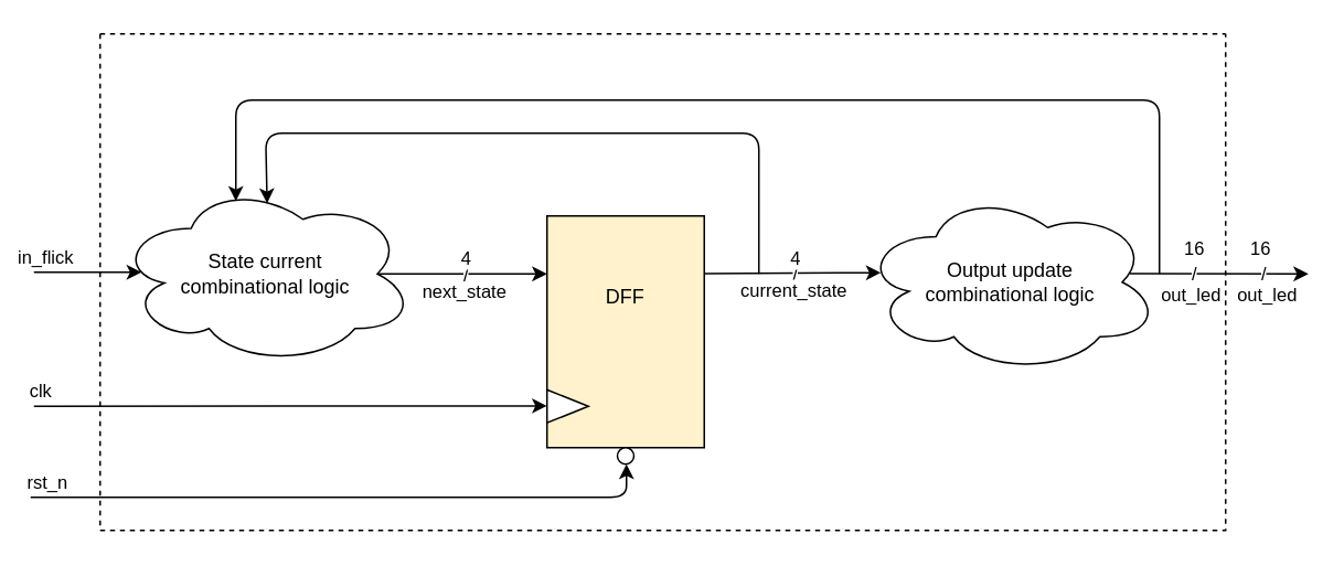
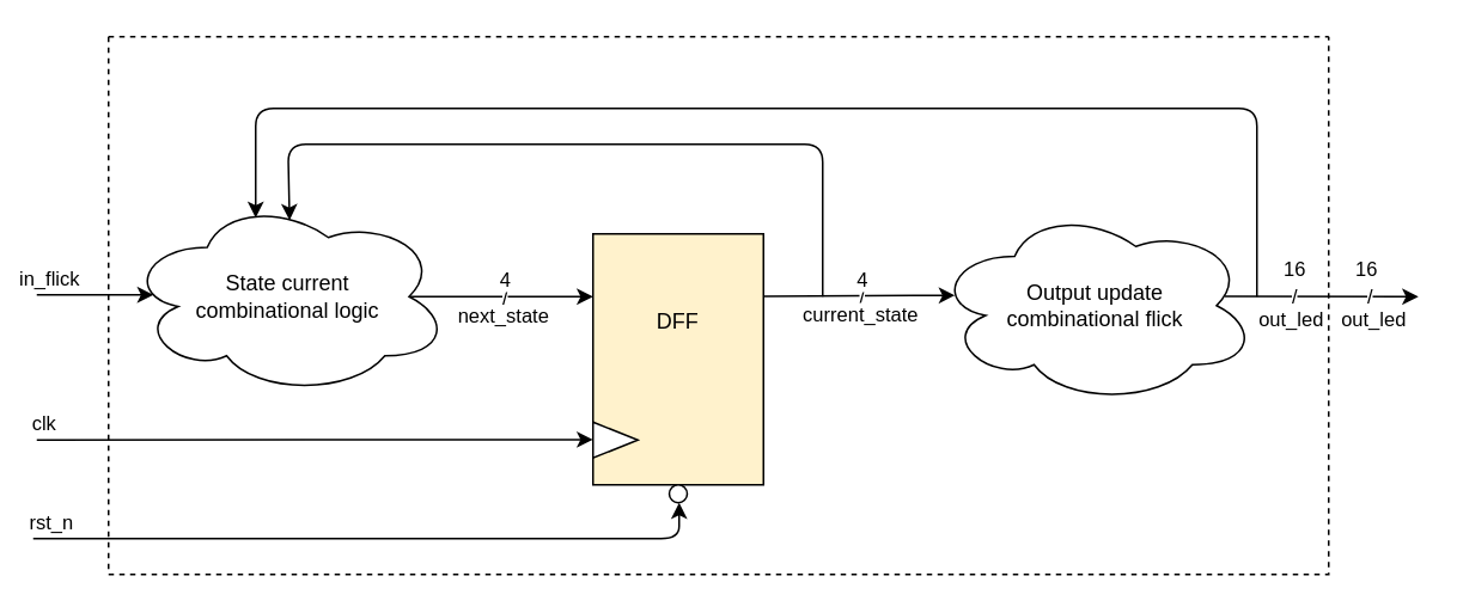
  <mxCell id="0" />
  <mxCell id="1" parent="0" />
  <mxCell id="2" value="State current &lt;br&gt;combinational logic" style="ellipse;shape=cloud;whiteSpace=wrap;html=1;" vertex="1" parent="1"><mxGeometry x="70" y="110" width="180" height="110" as="geometry" /></mxCell>
  <mxCell id="3" value="DFF&lt;br&gt;&lt;br&gt;&lt;br&gt;&lt;br&gt;" style="rounded=0;whiteSpace=wrap;html=1;imageVerticalAlign=top;fillColor=#fff2cc;" vertex="1" parent="1"><mxGeometry x="330" y="130" width="95" height="140" as="geometry" /></mxCell>
  <mxCell id="4" value="" style="triangle;whiteSpace=wrap;html=1;" vertex="1" parent="1"><mxGeometry x="330" y="235" width="25" height="20" as="geometry" /></mxCell>
- <mxCell id="5" value="Output update&lt;br&gt;combinational logic" style="ellipse;shape=cloud;whiteSpace=wrap;html=1;" vertex="1" parent="1"><mxGeometry x="520" y="115" width="180" height="110" as="geometry" /></mxCell>
+ <mxCell id="5" value="Output update&lt;br&gt;combinational flick" style="ellipse;shape=cloud;whiteSpace=wrap;html=1;" vertex="1" parent="1"><mxGeometry x="520" y="115" width="180" height="110" as="geometry" /></mxCell>
  <mxCell id="6" value="" style="endArrow=classic;html=1;entryX=0.065;entryY=0.448;entryDx=0;entryDy=0;entryPerimeter=0;" edge="1" parent="1" target="5"><mxGeometry width="50" height="50" relative="1" as="geometry"><mxPoint x="425" y="164.778" as="sourcePoint" /><mxPoint x="470" y="165" as="targetPoint" /></mxGeometry></mxCell>
  <mxCell id="7" value="/" style="edgeLabel;html=1;align=center;verticalAlign=middle;resizable=0;points=[];" vertex="1" connectable="0" parent="6"><mxGeometry x="0.084" relative="1" as="geometry"><mxPoint x="-3" as="offset" /></mxGeometry></mxCell>
  <mxCell id="8" value="current_state" style="edgeLabel;html=1;align=center;verticalAlign=middle;resizable=0;points=[];" vertex="1" connectable="0" parent="6"><mxGeometry x="-0.466" relative="1" as="geometry"><mxPoint x="26" y="10" as="offset" /></mxGeometry></mxCell>
  <mxCell id="9" value="4" style="edgeLabel;html=1;align=center;verticalAlign=middle;resizable=0;points=[];" vertex="1" connectable="0" parent="6"><mxGeometry x="0.272" relative="1" as="geometry"><mxPoint x="-13" y="-9" as="offset" /></mxGeometry></mxCell>
  <mxCell id="10" value="" style="endArrow=classic;html=1;exitX=0.875;exitY=0.5;exitDx=0;exitDy=0;exitPerimeter=0;entryX=0;entryY=0.5;entryDx=0;entryDy=0;" edge="1" parent="1" source="2"><mxGeometry width="50" height="50" relative="1" as="geometry"><mxPoint x="270" y="164.83" as="sourcePoint" /><mxPoint x="330" y="165" as="targetPoint" /></mxGeometry></mxCell>
  <mxCell id="11" value="/" style="edgeLabel;html=1;align=center;verticalAlign=middle;resizable=0;points=[];" vertex="1" connectable="0" parent="10"><mxGeometry x="-0.106" relative="1" as="geometry"><mxPoint x="7" as="offset" /></mxGeometry></mxCell>
  <mxCell id="12" value="next_state" style="edgeLabel;html=1;align=center;verticalAlign=middle;resizable=0;points=[];" vertex="1" connectable="0" parent="10"><mxGeometry x="0.139" y="-2" relative="1" as="geometry"><mxPoint x="-6" y="8" as="offset" /></mxGeometry></mxCell>
  <mxCell id="13" value="4" style="edgeLabel;html=1;align=center;verticalAlign=middle;resizable=0;points=[];" vertex="1" connectable="0" parent="10"><mxGeometry x="0.298" relative="1" as="geometry"><mxPoint x="-14" y="-10" as="offset" /></mxGeometry></mxCell>
  <mxCell id="14" value="" style="endArrow=classic;html=1;entryX=0.505;entryY=0.112;entryDx=0;entryDy=0;entryPerimeter=0;" edge="1" parent="1" target="2"><mxGeometry width="50" height="50" relative="1" as="geometry"><mxPoint x="458" y="165" as="sourcePoint" /><mxPoint x="227.5" y="90" as="targetPoint" /><Array as="points"><mxPoint x="458" y="80" /><mxPoint x="160" y="80" /></Array></mxGeometry></mxCell>
  <mxCell id="15" value="" style="ellipse;whiteSpace=wrap;html=1;aspect=fixed;" vertex="1" parent="1"><mxGeometry x="372.5" y="270" width="10" height="10" as="geometry" /></mxCell>
  <mxCell id="16" value="" style="endArrow=classic;html=1;" edge="1" parent="1"><mxGeometry width="50" height="50" relative="1" as="geometry"><mxPoint x="20" y="245" as="sourcePoint" /><mxPoint x="330" y="244.76" as="targetPoint" /><Array as="points"><mxPoint x="300" y="244.76" /></Array></mxGeometry></mxCell>
  <mxCell id="17" value="clk" style="edgeLabel;html=1;align=center;verticalAlign=middle;resizable=0;points=[];" vertex="1" connectable="0" parent="16"><mxGeometry x="-0.932" relative="1" as="geometry"><mxPoint x="-7" y="-9" as="offset" /></mxGeometry></mxCell>
  <mxCell id="18" value="" style="endArrow=classic;html=1;exitX=0.901;exitY=0.453;exitDx=0;exitDy=0;exitPerimeter=0;" edge="1" parent="1" source="5"><mxGeometry width="50" height="50" relative="1" as="geometry"><mxPoint x="700" y="164.66" as="sourcePoint" /><mxPoint x="790" y="165" as="targetPoint" /></mxGeometry></mxCell>
  <mxCell id="19" value="/" style="edgeLabel;html=1;align=center;verticalAlign=middle;resizable=0;points=[];" vertex="1" connectable="0" parent="18"><mxGeometry x="-0.093" y="-1" relative="1" as="geometry"><mxPoint x="-11" y="-1" as="offset" /></mxGeometry></mxCell>
  <mxCell id="20" value="16" style="edgeLabel;html=1;align=center;verticalAlign=middle;resizable=0;points=[];" vertex="1" connectable="0" parent="18"><mxGeometry x="0.322" relative="1" as="geometry"><mxPoint x="-33" y="-15" as="offset" /></mxGeometry></mxCell>
  <mxCell id="21" value="out_led" style="edgeLabel;html=1;align=center;verticalAlign=middle;resizable=0;points=[];" vertex="1" connectable="0" parent="18"><mxGeometry x="0.252" y="1" relative="1" as="geometry"><mxPoint x="-31" y="14" as="offset" /></mxGeometry></mxCell>
  <mxCell id="22" value="/" style="edgeLabel;html=1;align=center;verticalAlign=middle;resizable=0;points=[];" vertex="1" connectable="0" parent="18"><mxGeometry x="0.385" relative="1" as="geometry"><mxPoint x="5" as="offset" /></mxGeometry></mxCell>
  <mxCell id="23" value="16" style="edgeLabel;html=1;align=center;verticalAlign=middle;resizable=0;points=[];" vertex="1" connectable="0" parent="18"><mxGeometry x="0.296" relative="1" as="geometry"><mxPoint x="8" y="-15" as="offset" /></mxGeometry></mxCell>
  <mxCell id="24" value="out_led" style="edgeLabel;html=1;align=center;verticalAlign=middle;resizable=0;points=[];" vertex="1" connectable="0" parent="18"><mxGeometry x="0.667" relative="1" as="geometry"><mxPoint x="-8" y="13" as="offset" /></mxGeometry></mxCell>
  <mxCell id="25" value="" style="endArrow=classic;html=1;entryX=0.4;entryY=0.1;entryDx=0;entryDy=0;entryPerimeter=0;" edge="1" parent="1" target="2"><mxGeometry width="50" height="50" relative="1" as="geometry"><mxPoint x="700" y="165" as="sourcePoint" /><mxPoint x="110" y="50" as="targetPoint" /><Array as="points"><mxPoint x="700" y="60" /><mxPoint x="420" y="60" /><mxPoint x="142" y="60" /></Array></mxGeometry></mxCell>
  <mxCell id="26" value="" style="swimlane;startSize=0;dashed=1;" vertex="1" parent="1"><mxGeometry x="60" y="20" width="680" height="300" as="geometry" /></mxCell>
  <mxCell id="27" value="" style="endArrow=classic;html=1;" edge="1" parent="26"><mxGeometry width="50" height="50" relative="1" as="geometry"><mxPoint x="-42" y="280" as="sourcePoint" /><mxPoint x="318" y="260" as="targetPoint" /><Array as="points"><mxPoint x="138" y="280" /><mxPoint x="318" y="280" /></Array></mxGeometry></mxCell>
  <mxCell id="28" value="rst_n" style="edgeLabel;html=1;align=center;verticalAlign=middle;resizable=0;points=[];" vertex="1" connectable="0" parent="27"><mxGeometry x="-0.951" relative="1" as="geometry"><mxPoint y="-10" as="offset" /></mxGeometry></mxCell>
  <mxCell id="29" value="" style="endArrow=classic;html=1;" edge="1" parent="1"><mxGeometry width="50" height="50" relative="1" as="geometry"><mxPoint x="20" y="164" as="sourcePoint" /><mxPoint x="85" y="164" as="targetPoint" /></mxGeometry></mxCell>
  <mxCell id="30" value="in_flick" style="edgeLabel;html=1;align=center;verticalAlign=middle;resizable=0;points=[];" vertex="1" connectable="0" parent="29"><mxGeometry x="-0.776" y="-1" relative="1" as="geometry"><mxPoint x="-1" y="-11" as="offset" /></mxGeometry></mxCell>
